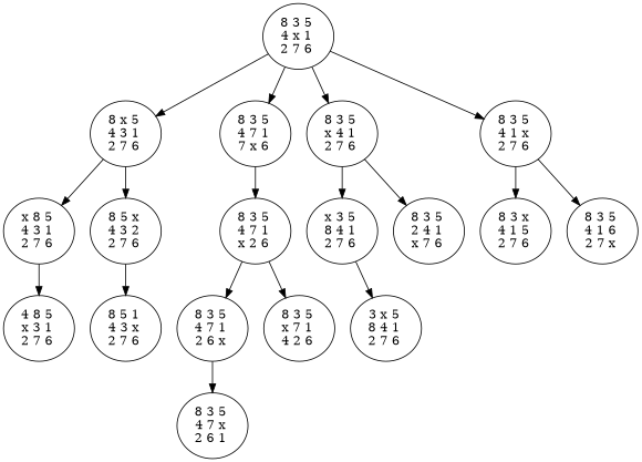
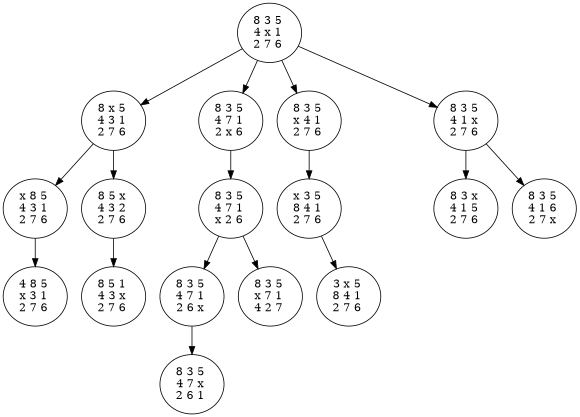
  digraph {
    n1 [label="8 3 5 \n4 x 1 \n2 7 6 \n"]
    n2 [label="8 x 5 \n4 3 1 \n2 7 6 \n"]
-   n3 [label="8 3 5 \n4 7 1 \n7 x 6 \n"]
+   n3 [label="8 3 5 \n4 7 1 \n2 x 6 \n"]
    n4 [label="8 3 5 \nx 4 1 \n2 7 6 \n"]
    n5 [label="8 3 5 \n4 1 x \n2 7 6 \n"]
    n6 [label="x 8 5 \n4 3 1 \n2 7 6 \n"]
    n7 [label="8 5 x \n4 3 2 \n2 7 6 \n"]
    n8 [label="8 3 5 \n4 7 1 \nx 2 6 \n"]
    n9 [label="x 3 5 \n8 4 1 \n2 7 6 \n"]
-   n10 [label="8 3 5 \n2 4 1 \nx 7 6 \n"]
    n11 [label="8 3 x \n4 1 5 \n2 7 6 \n"]
    n12 [label="8 3 5 \n4 1 6 \n2 7 x \n"]
    n13 [label="4 8 5 \nx 3 1 \n2 7 6 \n"]
    n14 [label="8 5 1 \n4 3 x \n2 7 6 \n"]
    n15 [label="8 3 5 \n4 7 1 \n2 6 x \n"]
-   n16 [label="8 3 5 \nx 7 1 \n4 2 6 \n"]
+   n16 [label="8 3 5 \nx 7 1 \n4 2 7 \n"]
    n17 [label="8 3 5 \n4 7 x \n2 6 1 \n"]
    n18 [label="3 x 5 \n8 4 1 \n2 7 6 \n"]
    n1 -> n2
    n1 -> n3
    n1 -> n4
    n1 -> n5
    n2 -> n6
    n2 -> n7
    n3 -> n8
    n4 -> n9
-   n4 -> n10
    n5 -> n11
    n5 -> n12
    n6 -> n13
    n7 -> n14
    n8 -> n15
    n8 -> n16
    n9 -> n18
    n15 -> n17
  }
